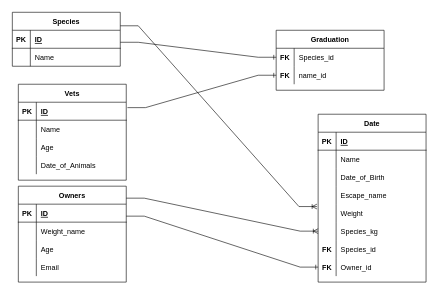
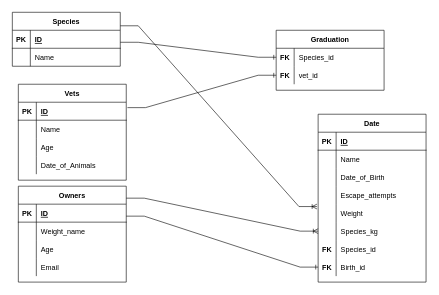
  <mxCell id="0" />
  <mxCell id="1" parent="0" />
  <mxCell id="2" value="Species" style="shape=table;startSize=30;container=1;collapsible=1;childLayout=tableLayout;fixedRows=1;rowLines=0;fontStyle=1;align=center;resizeLast=1;fontColor=default;" vertex="1" parent="1"><mxGeometry x="20" y="20" width="180" height="90" as="geometry"><mxRectangle x="330" y="1230" width="70" height="30" as="alternateBounds" /></mxGeometry></mxCell>
  <mxCell id="3" value="" style="shape=tableRow;horizontal=0;startSize=0;swimlaneHead=0;swimlaneBody=0;fillColor=none;collapsible=0;dropTarget=0;points=[[0,0.5],[1,0.5]];portConstraint=eastwest;top=0;left=0;right=0;bottom=1;" vertex="1" parent="2"><mxGeometry y="30" width="180" height="30" as="geometry" /></mxCell>
  <mxCell id="4" value="PK" style="shape=partialRectangle;connectable=0;fillColor=none;top=0;left=0;bottom=0;right=0;fontStyle=1;overflow=hidden;" vertex="1" parent="3"><mxGeometry width="30" height="30" as="geometry"><mxRectangle width="30" height="30" as="alternateBounds" /></mxGeometry></mxCell>
  <mxCell id="5" value="ID" style="shape=partialRectangle;connectable=0;fillColor=none;top=0;left=0;bottom=0;right=0;align=left;spacingLeft=6;fontStyle=5;overflow=hidden;" vertex="1" parent="3"><mxGeometry x="30" width="150" height="30" as="geometry"><mxRectangle width="150" height="30" as="alternateBounds" /></mxGeometry></mxCell>
  <mxCell id="6" value="" style="shape=tableRow;horizontal=0;startSize=0;swimlaneHead=0;swimlaneBody=0;fillColor=none;collapsible=0;dropTarget=0;points=[[0,0.5],[1,0.5]];portConstraint=eastwest;top=0;left=0;right=0;bottom=0;" vertex="1" parent="2"><mxGeometry y="60" width="180" height="30" as="geometry" /></mxCell>
  <mxCell id="7" value="" style="shape=partialRectangle;connectable=0;fillColor=none;top=0;left=0;bottom=0;right=0;editable=1;overflow=hidden;" vertex="1" parent="6"><mxGeometry width="30" height="30" as="geometry"><mxRectangle width="30" height="30" as="alternateBounds" /></mxGeometry></mxCell>
  <mxCell id="8" value="Name" style="shape=partialRectangle;connectable=0;fillColor=none;top=0;left=0;bottom=0;right=0;align=left;spacingLeft=6;overflow=hidden;" vertex="1" parent="6"><mxGeometry x="30" width="150" height="30" as="geometry"><mxRectangle width="150" height="30" as="alternateBounds" /></mxGeometry></mxCell>
  <mxCell id="9" value="Graduation" style="shape=table;startSize=30;container=1;collapsible=1;childLayout=tableLayout;fixedRows=1;rowLines=0;fontStyle=1;align=center;resizeLast=1;fontColor=default;" vertex="1" parent="1"><mxGeometry x="460" y="50" width="180" height="100" as="geometry" /></mxCell>
  <mxCell id="10" value="" style="shape=tableRow;horizontal=0;startSize=0;swimlaneHead=0;swimlaneBody=0;fillColor=none;collapsible=0;dropTarget=0;points=[[0,0.5],[1,0.5]];portConstraint=eastwest;top=0;left=0;right=0;bottom=0;fontColor=default;" vertex="1" parent="9"><mxGeometry y="30" width="180" height="30" as="geometry" /></mxCell>
  <mxCell id="11" value="FK" style="shape=partialRectangle;connectable=0;fillColor=none;top=0;left=0;bottom=0;right=0;editable=1;overflow=hidden;fontColor=default;fontStyle=1" vertex="1" parent="10"><mxGeometry width="30" height="30" as="geometry"><mxRectangle width="30" height="30" as="alternateBounds" /></mxGeometry></mxCell>
  <mxCell id="12" value="Species_id" style="shape=partialRectangle;connectable=0;fillColor=none;top=0;left=0;bottom=0;right=0;align=left;spacingLeft=6;overflow=hidden;fontColor=default;" vertex="1" parent="10"><mxGeometry x="30" width="150" height="30" as="geometry"><mxRectangle width="150" height="30" as="alternateBounds" /></mxGeometry></mxCell>
  <mxCell id="13" value="" style="shape=tableRow;horizontal=0;startSize=0;swimlaneHead=0;swimlaneBody=0;fillColor=none;collapsible=0;dropTarget=0;points=[[0,0.5],[1,0.5]];portConstraint=eastwest;top=0;left=0;right=0;bottom=0;fontColor=default;" vertex="1" parent="9"><mxGeometry y="60" width="180" height="30" as="geometry" /></mxCell>
  <mxCell id="14" value="FK" style="shape=partialRectangle;connectable=0;fillColor=none;top=0;left=0;bottom=0;right=0;editable=1;overflow=hidden;fontColor=default;fontStyle=1" vertex="1" parent="13"><mxGeometry width="30" height="30" as="geometry"><mxRectangle width="30" height="30" as="alternateBounds" /></mxGeometry></mxCell>
- <mxCell id="15" value="name_id" style="shape=partialRectangle;connectable=0;fillColor=none;top=0;left=0;bottom=0;right=0;align=left;spacingLeft=6;overflow=hidden;fontColor=default;" vertex="1" parent="13"><mxGeometry x="30" width="150" height="30" as="geometry"><mxRectangle width="150" height="30" as="alternateBounds" /></mxGeometry></mxCell>
+ <mxCell id="15" value="vet_id" style="shape=partialRectangle;connectable=0;fillColor=none;top=0;left=0;bottom=0;right=0;align=left;spacingLeft=6;overflow=hidden;fontColor=default;" vertex="1" parent="13"><mxGeometry x="30" width="150" height="30" as="geometry"><mxRectangle width="150" height="30" as="alternateBounds" /></mxGeometry></mxCell>
  <mxCell id="16" value="Date" style="shape=table;startSize=30;container=1;collapsible=1;childLayout=tableLayout;fixedRows=1;rowLines=0;fontStyle=1;align=center;resizeLast=1;fontColor=default;" vertex="1" parent="1"><mxGeometry x="530" y="190" width="180" height="280" as="geometry" /></mxCell>
  <mxCell id="17" value="" style="shape=tableRow;horizontal=0;startSize=0;swimlaneHead=0;swimlaneBody=0;fillColor=none;collapsible=0;dropTarget=0;points=[[0,0.5],[1,0.5]];portConstraint=eastwest;top=0;left=0;right=0;bottom=1;fontColor=default;" vertex="1" parent="16"><mxGeometry y="30" width="180" height="30" as="geometry" /></mxCell>
  <mxCell id="18" value="PK" style="shape=partialRectangle;connectable=0;fillColor=none;top=0;left=0;bottom=0;right=0;fontStyle=1;overflow=hidden;fontColor=default;" vertex="1" parent="17"><mxGeometry width="30" height="30" as="geometry"><mxRectangle width="30" height="30" as="alternateBounds" /></mxGeometry></mxCell>
  <mxCell id="19" value="ID" style="shape=partialRectangle;connectable=0;fillColor=none;top=0;left=0;bottom=0;right=0;align=left;spacingLeft=6;fontStyle=5;overflow=hidden;fontColor=default;" vertex="1" parent="17"><mxGeometry x="30" width="150" height="30" as="geometry"><mxRectangle width="150" height="30" as="alternateBounds" /></mxGeometry></mxCell>
  <mxCell id="20" value="" style="shape=tableRow;horizontal=0;startSize=0;swimlaneHead=0;swimlaneBody=0;fillColor=none;collapsible=0;dropTarget=0;points=[[0,0.5],[1,0.5]];portConstraint=eastwest;top=0;left=0;right=0;bottom=0;fontColor=default;" vertex="1" parent="16"><mxGeometry y="60" width="180" height="30" as="geometry" /></mxCell>
  <mxCell id="21" value="" style="shape=partialRectangle;connectable=0;fillColor=none;top=0;left=0;bottom=0;right=0;editable=1;overflow=hidden;fontColor=default;" vertex="1" parent="20"><mxGeometry width="30" height="30" as="geometry"><mxRectangle width="30" height="30" as="alternateBounds" /></mxGeometry></mxCell>
  <mxCell id="22" value="Name" style="shape=partialRectangle;connectable=0;fillColor=none;top=0;left=0;bottom=0;right=0;align=left;spacingLeft=6;overflow=hidden;fontColor=default;" vertex="1" parent="20"><mxGeometry x="30" width="150" height="30" as="geometry"><mxRectangle width="150" height="30" as="alternateBounds" /></mxGeometry></mxCell>
  <mxCell id="23" value="" style="shape=tableRow;horizontal=0;startSize=0;swimlaneHead=0;swimlaneBody=0;fillColor=none;collapsible=0;dropTarget=0;points=[[0,0.5],[1,0.5]];portConstraint=eastwest;top=0;left=0;right=0;bottom=0;fontColor=default;" vertex="1" parent="16"><mxGeometry y="90" width="180" height="30" as="geometry" /></mxCell>
  <mxCell id="24" value="" style="shape=partialRectangle;connectable=0;fillColor=none;top=0;left=0;bottom=0;right=0;editable=1;overflow=hidden;fontColor=default;" vertex="1" parent="23"><mxGeometry width="30" height="30" as="geometry"><mxRectangle width="30" height="30" as="alternateBounds" /></mxGeometry></mxCell>
  <mxCell id="25" value="Date_of_Birth" style="shape=partialRectangle;connectable=0;fillColor=none;top=0;left=0;bottom=0;right=0;align=left;spacingLeft=6;overflow=hidden;fontColor=default;" vertex="1" parent="23"><mxGeometry x="30" width="150" height="30" as="geometry"><mxRectangle width="150" height="30" as="alternateBounds" /></mxGeometry></mxCell>
  <mxCell id="26" value="" style="shape=tableRow;horizontal=0;startSize=0;swimlaneHead=0;swimlaneBody=0;fillColor=none;collapsible=0;dropTarget=0;points=[[0,0.5],[1,0.5]];portConstraint=eastwest;top=0;left=0;right=0;bottom=0;fontColor=default;" vertex="1" parent="16"><mxGeometry y="120" width="180" height="30" as="geometry" /></mxCell>
  <mxCell id="27" value="" style="shape=partialRectangle;connectable=0;fillColor=none;top=0;left=0;bottom=0;right=0;editable=1;overflow=hidden;fontColor=default;" vertex="1" parent="26"><mxGeometry width="30" height="30" as="geometry"><mxRectangle width="30" height="30" as="alternateBounds" /></mxGeometry></mxCell>
- <mxCell id="28" value="Escape_name" style="shape=partialRectangle;connectable=0;fillColor=none;top=0;left=0;bottom=0;right=0;align=left;spacingLeft=6;overflow=hidden;fontColor=default;" vertex="1" parent="26"><mxGeometry x="30" width="150" height="30" as="geometry"><mxRectangle width="150" height="30" as="alternateBounds" /></mxGeometry></mxCell>
+ <mxCell id="28" value="Escape_attempts" style="shape=partialRectangle;connectable=0;fillColor=none;top=0;left=0;bottom=0;right=0;align=left;spacingLeft=6;overflow=hidden;fontColor=default;" vertex="1" parent="26"><mxGeometry x="30" width="150" height="30" as="geometry"><mxRectangle width="150" height="30" as="alternateBounds" /></mxGeometry></mxCell>
  <mxCell id="29" value="" style="shape=tableRow;horizontal=0;startSize=0;swimlaneHead=0;swimlaneBody=0;fillColor=none;collapsible=0;dropTarget=0;points=[[0,0.5],[1,0.5]];portConstraint=eastwest;top=0;left=0;right=0;bottom=0;fontColor=default;" vertex="1" parent="16"><mxGeometry y="150" width="180" height="30" as="geometry" /></mxCell>
  <mxCell id="30" value="" style="shape=partialRectangle;connectable=0;fillColor=none;top=0;left=0;bottom=0;right=0;editable=1;overflow=hidden;fontColor=default;" vertex="1" parent="29"><mxGeometry width="30" height="30" as="geometry"><mxRectangle width="30" height="30" as="alternateBounds" /></mxGeometry></mxCell>
  <mxCell id="31" value="Weight" style="shape=partialRectangle;connectable=0;fillColor=none;top=0;left=0;bottom=0;right=0;align=left;spacingLeft=6;overflow=hidden;fontColor=default;" vertex="1" parent="29"><mxGeometry x="30" width="150" height="30" as="geometry"><mxRectangle width="150" height="30" as="alternateBounds" /></mxGeometry></mxCell>
  <mxCell id="32" value="" style="shape=tableRow;horizontal=0;startSize=0;swimlaneHead=0;swimlaneBody=0;fillColor=none;collapsible=0;dropTarget=0;points=[[0,0.5],[1,0.5]];portConstraint=eastwest;top=0;left=0;right=0;bottom=0;fontColor=default;" vertex="1" parent="16"><mxGeometry y="180" width="180" height="30" as="geometry" /></mxCell>
  <mxCell id="33" value="" style="shape=partialRectangle;connectable=0;fillColor=none;top=0;left=0;bottom=0;right=0;editable=1;overflow=hidden;fontColor=default;" vertex="1" parent="32"><mxGeometry width="30" height="30" as="geometry"><mxRectangle width="30" height="30" as="alternateBounds" /></mxGeometry></mxCell>
  <mxCell id="34" value="Species_kg" style="shape=partialRectangle;connectable=0;fillColor=none;top=0;left=0;bottom=0;right=0;align=left;spacingLeft=6;overflow=hidden;fontColor=default;" vertex="1" parent="32"><mxGeometry x="30" width="150" height="30" as="geometry"><mxRectangle width="150" height="30" as="alternateBounds" /></mxGeometry></mxCell>
  <mxCell id="35" value="" style="shape=tableRow;horizontal=0;startSize=0;swimlaneHead=0;swimlaneBody=0;fillColor=none;collapsible=0;dropTarget=0;points=[[0,0.5],[1,0.5]];portConstraint=eastwest;top=0;left=0;right=0;bottom=0;fontColor=default;" vertex="1" parent="16"><mxGeometry y="210" width="180" height="30" as="geometry" /></mxCell>
  <mxCell id="36" value="FK" style="shape=partialRectangle;connectable=0;fillColor=none;top=0;left=0;bottom=0;right=0;editable=1;overflow=hidden;fontColor=default;fontStyle=1" vertex="1" parent="35"><mxGeometry width="30" height="30" as="geometry"><mxRectangle width="30" height="30" as="alternateBounds" /></mxGeometry></mxCell>
  <mxCell id="37" value="Species_id" style="shape=partialRectangle;connectable=0;fillColor=none;top=0;left=0;bottom=0;right=0;align=left;spacingLeft=6;overflow=hidden;fontColor=default;" vertex="1" parent="35"><mxGeometry x="30" width="150" height="30" as="geometry"><mxRectangle width="150" height="30" as="alternateBounds" /></mxGeometry></mxCell>
  <mxCell id="38" value="" style="shape=tableRow;horizontal=0;startSize=0;swimlaneHead=0;swimlaneBody=0;fillColor=none;collapsible=0;dropTarget=0;points=[[0,0.5],[1,0.5]];portConstraint=eastwest;top=0;left=0;right=0;bottom=0;fontColor=default;" vertex="1" parent="16"><mxGeometry y="240" width="180" height="30" as="geometry" /></mxCell>
  <mxCell id="39" value="FK" style="shape=partialRectangle;connectable=0;fillColor=none;top=0;left=0;bottom=0;right=0;editable=1;overflow=hidden;fontColor=default;fontStyle=1" vertex="1" parent="38"><mxGeometry width="30" height="30" as="geometry"><mxRectangle width="30" height="30" as="alternateBounds" /></mxGeometry></mxCell>
- <mxCell id="40" value="Owner_id" style="shape=partialRectangle;connectable=0;fillColor=none;top=0;left=0;bottom=0;right=0;align=left;spacingLeft=6;overflow=hidden;fontColor=default;" vertex="1" parent="38"><mxGeometry x="30" width="150" height="30" as="geometry"><mxRectangle width="150" height="30" as="alternateBounds" /></mxGeometry></mxCell>
+ <mxCell id="40" value="Birth_id" style="shape=partialRectangle;connectable=0;fillColor=none;top=0;left=0;bottom=0;right=0;align=left;spacingLeft=6;overflow=hidden;fontColor=default;" vertex="1" parent="38"><mxGeometry x="30" width="150" height="30" as="geometry"><mxRectangle width="150" height="30" as="alternateBounds" /></mxGeometry></mxCell>
  <mxCell id="41" value="Owners" style="shape=table;startSize=30;container=1;collapsible=1;childLayout=tableLayout;fixedRows=1;rowLines=0;fontStyle=1;align=center;resizeLast=1;fontColor=default;" vertex="1" parent="1"><mxGeometry x="30" y="310" width="180" height="160" as="geometry" /></mxCell>
  <mxCell id="42" value="" style="shape=tableRow;horizontal=0;startSize=0;swimlaneHead=0;swimlaneBody=0;fillColor=none;collapsible=0;dropTarget=0;points=[[0,0.5],[1,0.5]];portConstraint=eastwest;top=0;left=0;right=0;bottom=1;fontColor=default;" vertex="1" parent="41"><mxGeometry y="30" width="180" height="30" as="geometry" /></mxCell>
  <mxCell id="43" value="PK" style="shape=partialRectangle;connectable=0;fillColor=none;top=0;left=0;bottom=0;right=0;fontStyle=1;overflow=hidden;fontColor=default;" vertex="1" parent="42"><mxGeometry width="30" height="30" as="geometry"><mxRectangle width="30" height="30" as="alternateBounds" /></mxGeometry></mxCell>
  <mxCell id="44" value="ID" style="shape=partialRectangle;connectable=0;fillColor=none;top=0;left=0;bottom=0;right=0;align=left;spacingLeft=6;fontStyle=5;overflow=hidden;fontColor=default;" vertex="1" parent="42"><mxGeometry x="30" width="150" height="30" as="geometry"><mxRectangle width="150" height="30" as="alternateBounds" /></mxGeometry></mxCell>
  <mxCell id="45" value="" style="shape=tableRow;horizontal=0;startSize=0;swimlaneHead=0;swimlaneBody=0;fillColor=none;collapsible=0;dropTarget=0;points=[[0,0.5],[1,0.5]];portConstraint=eastwest;top=0;left=0;right=0;bottom=0;fontColor=default;" vertex="1" parent="41"><mxGeometry y="60" width="180" height="30" as="geometry" /></mxCell>
  <mxCell id="46" value="" style="shape=partialRectangle;connectable=0;fillColor=none;top=0;left=0;bottom=0;right=0;editable=1;overflow=hidden;fontColor=default;" vertex="1" parent="45"><mxGeometry width="30" height="30" as="geometry"><mxRectangle width="30" height="30" as="alternateBounds" /></mxGeometry></mxCell>
  <mxCell id="47" value="Weight_name" style="shape=partialRectangle;connectable=0;fillColor=none;top=0;left=0;bottom=0;right=0;align=left;spacingLeft=6;overflow=hidden;fontColor=default;" vertex="1" parent="45"><mxGeometry x="30" width="150" height="30" as="geometry"><mxRectangle width="150" height="30" as="alternateBounds" /></mxGeometry></mxCell>
  <mxCell id="48" value="" style="shape=tableRow;horizontal=0;startSize=0;swimlaneHead=0;swimlaneBody=0;fillColor=none;collapsible=0;dropTarget=0;points=[[0,0.5],[1,0.5]];portConstraint=eastwest;top=0;left=0;right=0;bottom=0;fontColor=default;" vertex="1" parent="41"><mxGeometry y="90" width="180" height="30" as="geometry" /></mxCell>
  <mxCell id="49" value="" style="shape=partialRectangle;connectable=0;fillColor=none;top=0;left=0;bottom=0;right=0;editable=1;overflow=hidden;fontColor=default;" vertex="1" parent="48"><mxGeometry width="30" height="30" as="geometry"><mxRectangle width="30" height="30" as="alternateBounds" /></mxGeometry></mxCell>
  <mxCell id="50" value="Age" style="shape=partialRectangle;connectable=0;fillColor=none;top=0;left=0;bottom=0;right=0;align=left;spacingLeft=6;overflow=hidden;fontColor=default;" vertex="1" parent="48"><mxGeometry x="30" width="150" height="30" as="geometry"><mxRectangle width="150" height="30" as="alternateBounds" /></mxGeometry></mxCell>
  <mxCell id="51" value="" style="shape=tableRow;horizontal=0;startSize=0;swimlaneHead=0;swimlaneBody=0;fillColor=none;collapsible=0;dropTarget=0;points=[[0,0.5],[1,0.5]];portConstraint=eastwest;top=0;left=0;right=0;bottom=0;fontColor=default;" vertex="1" parent="41"><mxGeometry y="120" width="180" height="30" as="geometry" /></mxCell>
  <mxCell id="52" value="" style="shape=partialRectangle;connectable=0;fillColor=none;top=0;left=0;bottom=0;right=0;editable=1;overflow=hidden;fontColor=default;" vertex="1" parent="51"><mxGeometry width="30" height="30" as="geometry"><mxRectangle width="30" height="30" as="alternateBounds" /></mxGeometry></mxCell>
  <mxCell id="53" value="Email" style="shape=partialRectangle;connectable=0;fillColor=none;top=0;left=0;bottom=0;right=0;align=left;spacingLeft=6;overflow=hidden;fontColor=default;" vertex="1" parent="51"><mxGeometry x="30" width="150" height="30" as="geometry"><mxRectangle width="150" height="30" as="alternateBounds" /></mxGeometry></mxCell>
  <mxCell id="54" value="Vets" style="shape=table;startSize=30;container=1;collapsible=1;childLayout=tableLayout;fixedRows=1;rowLines=0;fontStyle=1;align=center;resizeLast=1;fontColor=default;" vertex="1" parent="1"><mxGeometry x="30" y="140" width="180" height="160" as="geometry" /></mxCell>
  <mxCell id="55" value="" style="shape=tableRow;horizontal=0;startSize=0;swimlaneHead=0;swimlaneBody=0;fillColor=none;collapsible=0;dropTarget=0;points=[[0,0.5],[1,0.5]];portConstraint=eastwest;top=0;left=0;right=0;bottom=1;fontColor=default;" vertex="1" parent="54"><mxGeometry y="30" width="180" height="30" as="geometry" /></mxCell>
  <mxCell id="56" value="PK" style="shape=partialRectangle;connectable=0;fillColor=none;top=0;left=0;bottom=0;right=0;fontStyle=1;overflow=hidden;fontColor=default;" vertex="1" parent="55"><mxGeometry width="30" height="30" as="geometry"><mxRectangle width="30" height="30" as="alternateBounds" /></mxGeometry></mxCell>
  <mxCell id="57" value="ID" style="shape=partialRectangle;connectable=0;fillColor=none;top=0;left=0;bottom=0;right=0;align=left;spacingLeft=6;fontStyle=5;overflow=hidden;fontColor=default;" vertex="1" parent="55"><mxGeometry x="30" width="150" height="30" as="geometry"><mxRectangle width="150" height="30" as="alternateBounds" /></mxGeometry></mxCell>
  <mxCell id="58" value="" style="shape=tableRow;horizontal=0;startSize=0;swimlaneHead=0;swimlaneBody=0;fillColor=none;collapsible=0;dropTarget=0;points=[[0,0.5],[1,0.5]];portConstraint=eastwest;top=0;left=0;right=0;bottom=0;fontColor=default;" vertex="1" parent="54"><mxGeometry y="60" width="180" height="30" as="geometry" /></mxCell>
  <mxCell id="59" value="" style="shape=partialRectangle;connectable=0;fillColor=none;top=0;left=0;bottom=0;right=0;editable=1;overflow=hidden;fontColor=default;" vertex="1" parent="58"><mxGeometry width="30" height="30" as="geometry"><mxRectangle width="30" height="30" as="alternateBounds" /></mxGeometry></mxCell>
  <mxCell id="60" value="Name" style="shape=partialRectangle;connectable=0;fillColor=none;top=0;left=0;bottom=0;right=0;align=left;spacingLeft=6;overflow=hidden;fontColor=default;" vertex="1" parent="58"><mxGeometry x="30" width="150" height="30" as="geometry"><mxRectangle width="150" height="30" as="alternateBounds" /></mxGeometry></mxCell>
  <mxCell id="61" value="" style="shape=tableRow;horizontal=0;startSize=0;swimlaneHead=0;swimlaneBody=0;fillColor=none;collapsible=0;dropTarget=0;points=[[0,0.5],[1,0.5]];portConstraint=eastwest;top=0;left=0;right=0;bottom=0;fontColor=default;" vertex="1" parent="54"><mxGeometry y="90" width="180" height="30" as="geometry" /></mxCell>
  <mxCell id="62" value="" style="shape=partialRectangle;connectable=0;fillColor=none;top=0;left=0;bottom=0;right=0;editable=1;overflow=hidden;fontColor=default;" vertex="1" parent="61"><mxGeometry width="30" height="30" as="geometry"><mxRectangle width="30" height="30" as="alternateBounds" /></mxGeometry></mxCell>
  <mxCell id="63" value="Age" style="shape=partialRectangle;connectable=0;fillColor=none;top=0;left=0;bottom=0;right=0;align=left;spacingLeft=6;overflow=hidden;fontColor=default;" vertex="1" parent="61"><mxGeometry x="30" width="150" height="30" as="geometry"><mxRectangle width="150" height="30" as="alternateBounds" /></mxGeometry></mxCell>
  <mxCell id="64" value="" style="shape=tableRow;horizontal=0;startSize=0;swimlaneHead=0;swimlaneBody=0;fillColor=none;collapsible=0;dropTarget=0;points=[[0,0.5],[1,0.5]];portConstraint=eastwest;top=0;left=0;right=0;bottom=0;fontColor=default;" vertex="1" parent="54"><mxGeometry y="120" width="180" height="30" as="geometry" /></mxCell>
  <mxCell id="65" value="" style="shape=partialRectangle;connectable=0;fillColor=none;top=0;left=0;bottom=0;right=0;editable=1;overflow=hidden;fontColor=default;" vertex="1" parent="64"><mxGeometry width="30" height="30" as="geometry"><mxRectangle width="30" height="30" as="alternateBounds" /></mxGeometry></mxCell>
  <mxCell id="66" value="Date_of_Animals" style="shape=partialRectangle;connectable=0;fillColor=none;top=0;left=0;bottom=0;right=0;align=left;spacingLeft=6;overflow=hidden;fontColor=default;" vertex="1" parent="64"><mxGeometry x="30" width="150" height="30" as="geometry"><mxRectangle width="150" height="30" as="alternateBounds" /></mxGeometry></mxCell>
  <mxCell id="67" value="" style="edgeStyle=entityRelationEdgeStyle;fontSize=12;html=1;endArrow=ERoneToMany;rounded=0;fontColor=default;entryX=0;entryY=0.5;entryDx=0;entryDy=0;exitX=1;exitY=0.125;exitDx=0;exitDy=0;exitPerimeter=0;" edge="1" parent="1" source="41" target="32"><mxGeometry width="100" height="100" relative="1" as="geometry"><mxPoint x="210" y="350" as="sourcePoint" /><mxPoint x="290" y="390" as="targetPoint" /></mxGeometry></mxCell>
  <mxCell id="68" value="" style="edgeStyle=entityRelationEdgeStyle;fontSize=12;html=1;endArrow=ERoneToMany;rounded=0;fontColor=default;entryX=-0.011;entryY=0.133;entryDx=0;entryDy=0;entryPerimeter=0;exitX=1;exitY=0.25;exitDx=0;exitDy=0;" edge="1" parent="1" source="2" target="29"><mxGeometry width="100" height="100" relative="1" as="geometry"><mxPoint x="200" y="360" as="sourcePoint" /><mxPoint x="300" y="420" as="targetPoint" /></mxGeometry></mxCell>
  <mxCell id="69" value="" style="edgeStyle=entityRelationEdgeStyle;fontSize=12;html=1;endArrow=ERone;endFill=1;rounded=0;fontColor=default;exitX=1.011;exitY=0.3;exitDx=0;exitDy=0;exitPerimeter=0;entryX=0;entryY=0.5;entryDx=0;entryDy=0;" edge="1" parent="1" source="55" target="13"><mxGeometry width="100" height="100" relative="1" as="geometry"><mxPoint x="370" y="170" as="sourcePoint" /><mxPoint x="590" y="350" as="targetPoint" /></mxGeometry></mxCell>
  <mxCell id="70" value="" style="edgeStyle=entityRelationEdgeStyle;fontSize=12;html=1;endArrow=ERone;endFill=1;rounded=0;fontColor=default;entryX=0;entryY=0.5;entryDx=0;entryDy=0;exitX=1;exitY=0.5;exitDx=0;exitDy=0;" edge="1" parent="1" target="38"><mxGeometry width="100" height="100" relative="1" as="geometry"><mxPoint x="210" y="360" as="sourcePoint" /><mxPoint x="310" y="710" as="targetPoint" /></mxGeometry></mxCell>
  <mxCell id="71" value="" style="edgeStyle=entityRelationEdgeStyle;fontSize=12;html=1;endArrow=ERone;endFill=1;rounded=0;fontColor=default;entryX=0;entryY=0.5;entryDx=0;entryDy=0;exitX=1;exitY=0.5;exitDx=0;exitDy=0;" edge="1" parent="1" target="10"><mxGeometry width="100" height="100" relative="1" as="geometry"><mxPoint x="200" y="70" as="sourcePoint" /><mxPoint x="300" y="420" as="targetPoint" /></mxGeometry></mxCell>
